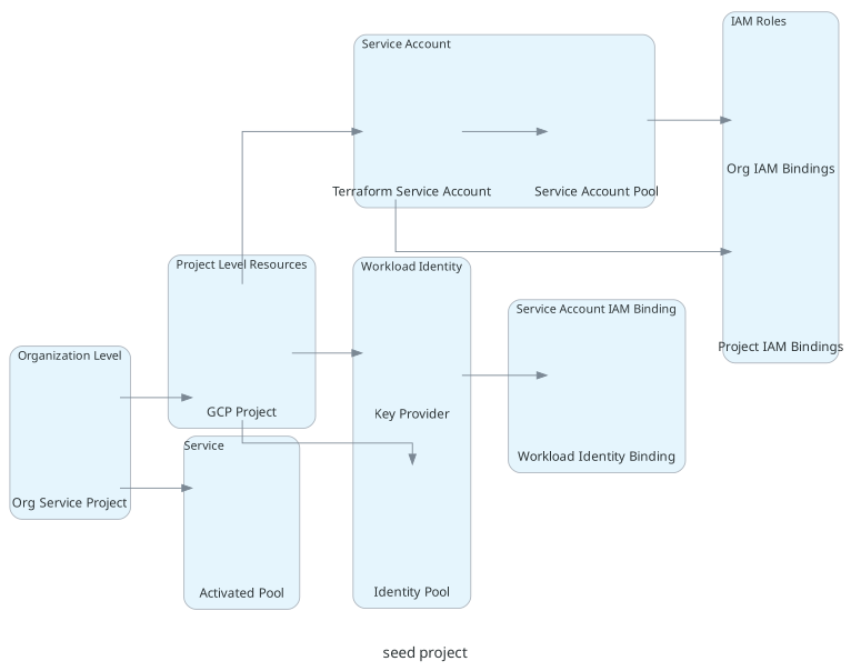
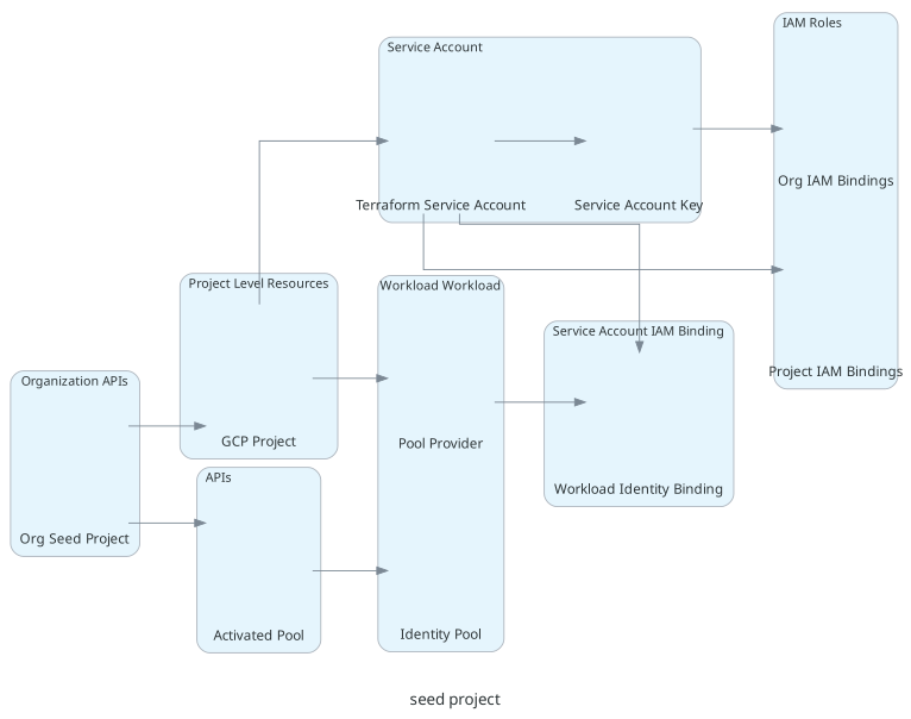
  digraph {
    fontcolor="#2D3436"
    fontname="Sans-Serif"
    fontsize=15
    label="seed project"
    nodesep=0.60
    rankdir=LR
    ranksep=0.75
    splines=ortho
    node [fixedsize=true fontcolor="#2D3436" fontname="Sans-Serif" fontsize=13 labelloc=b shape=none style=rounded]
    edge [color="#7B8894" dir=forward fontcolor="#2D3436" fontname="Sans-Serif" fontsize=13]
-   n1 [height=1.9 label="Org Service Project" width=1.4]
+   n1 [height=1.9 label="Org Seed Project" width=1.4]
    n2 [height=1.9 label="Workload Identity Binding" width=1.4]
    n3 [height=1.9 label="Activated Pool" width=1.4]
    n4 [height=1.9 label="GCP Project" width=1.4]
    n5 [height=1.9 label="Terraform Service Account" width=1.4]
-   n6 [height=1.9 label="Service Account Pool" width=1.4]
+   n6 [height=1.9 label="Service Account Key" width=1.4]
    n7 [height=1.9 label="Org IAM Bindings" width=1.4]
    n8 [height=1.9 label="Project IAM Bindings" width=1.4]
    n9 [height=1.9 label="Identity Pool" width=1.4]
-   n10 [height=1.9 label="Key Provider" width=1.4]
+   n10 [height=1.9 label="Pool Provider" width=1.4]
    subgraph cluster_1 {
      bgcolor="#E5F5FD"
      fontsize=12
-     label="Organization Level"
+     label="Organization APIs"
      labeljust=l
      pencolor="#AEB6BE"
      shape=box
      style=rounded
      n1
    }
    subgraph cluster_2 {
      bgcolor="#E5F5FD"
      fontsize=12
      label="Service Account IAM Binding"
      labeljust=l
      pencolor="#AEB6BE"
      shape=box
      style=rounded
      n2
    }
    subgraph cluster_3 {
      bgcolor="#E5F5FD"
      fontsize=12
-     label=Service
+     label=APIs
      labeljust=l
      pencolor="#AEB6BE"
      shape=box
      style=rounded
      n3
    }
    subgraph cluster_4 {
      bgcolor="#E5F5FD"
      fontsize=12
      label="Project Level Resources"
      labeljust=l
      pencolor="#AEB6BE"
      shape=box
      style=rounded
      n4
    }
    subgraph cluster_5 {
      bgcolor="#E5F5FD"
      fontsize=12
      label="Service Account"
      labeljust=l
      pencolor="#AEB6BE"
      shape=box
      style=rounded
      n5
      n6
    }
    subgraph cluster_6 {
      bgcolor="#E5F5FD"
      fontsize=12
      label="IAM Roles"
      labeljust=l
      pencolor="#AEB6BE"
      shape=box
      style=rounded
      n7
      n8
    }
    subgraph cluster_7 {
      bgcolor="#E5F5FD"
      fontsize=12
-     label="Workload Identity"
+     label="Workload Workload"
      labeljust=l
      pencolor="#AEB6BE"
      shape=box
      style=rounded
      n9
      n10
    }
    n1 -> n3
    n1 -> n4
    n4 -> n5
-   n4 -> n9
+   n3 -> n9
    n4 -> n10
+   n5 -> n2
    n5 -> n6
    n5 -> n8
    n6 -> n7
    n10 -> n2
  }
